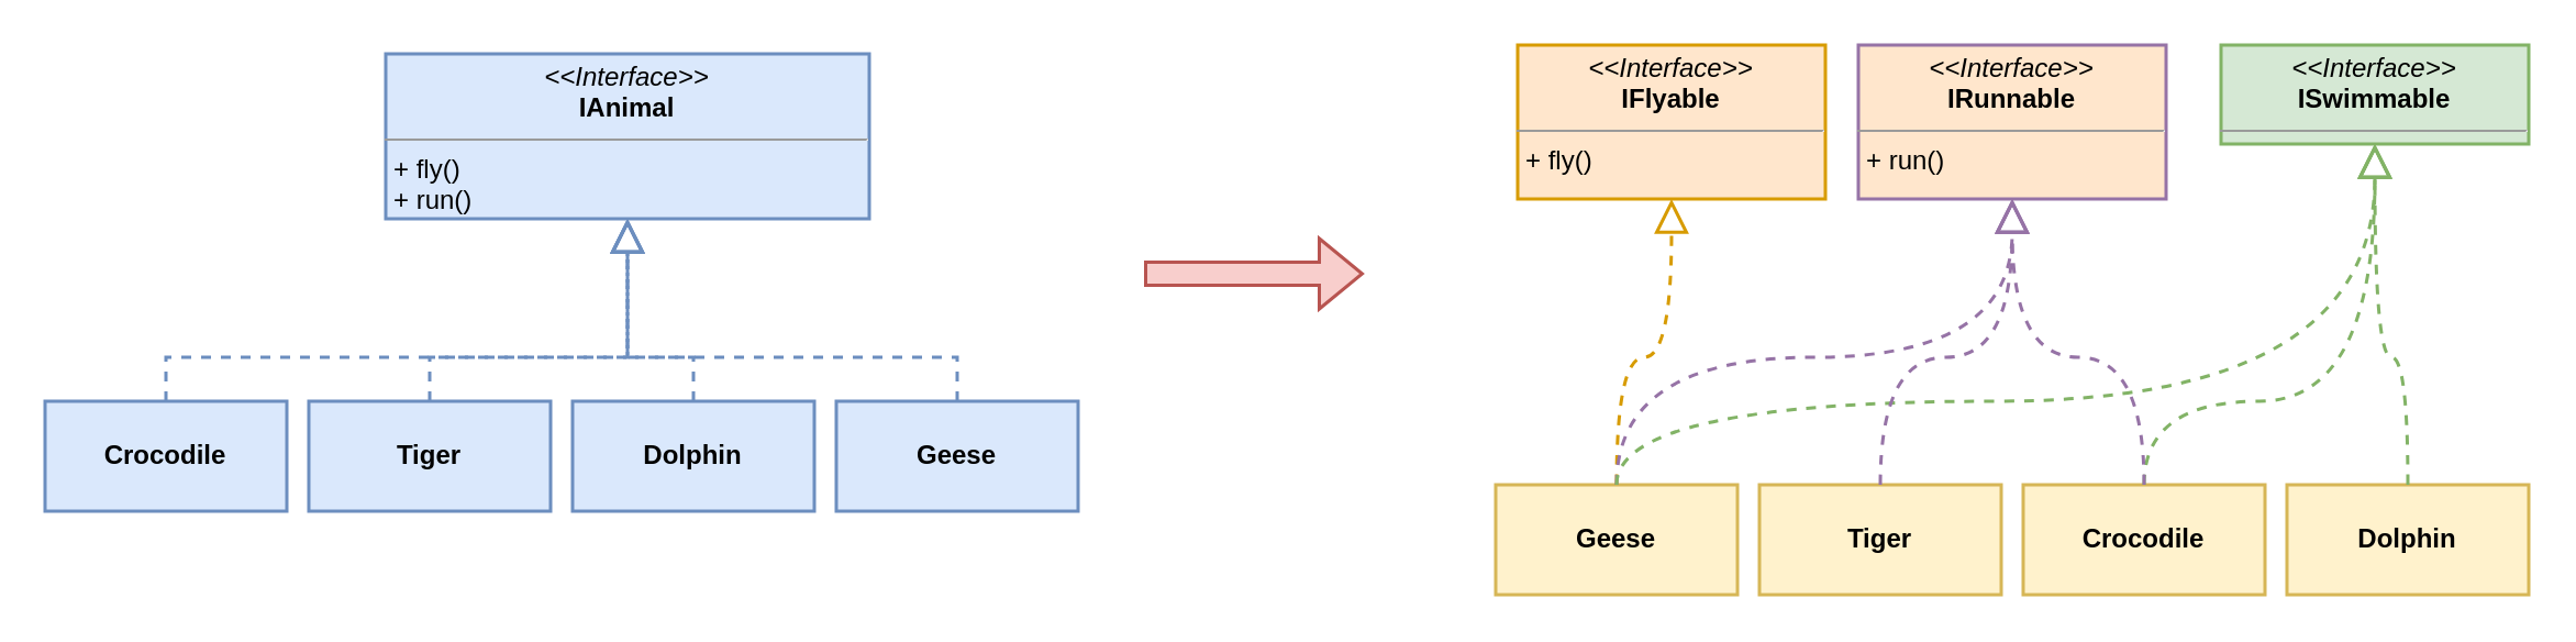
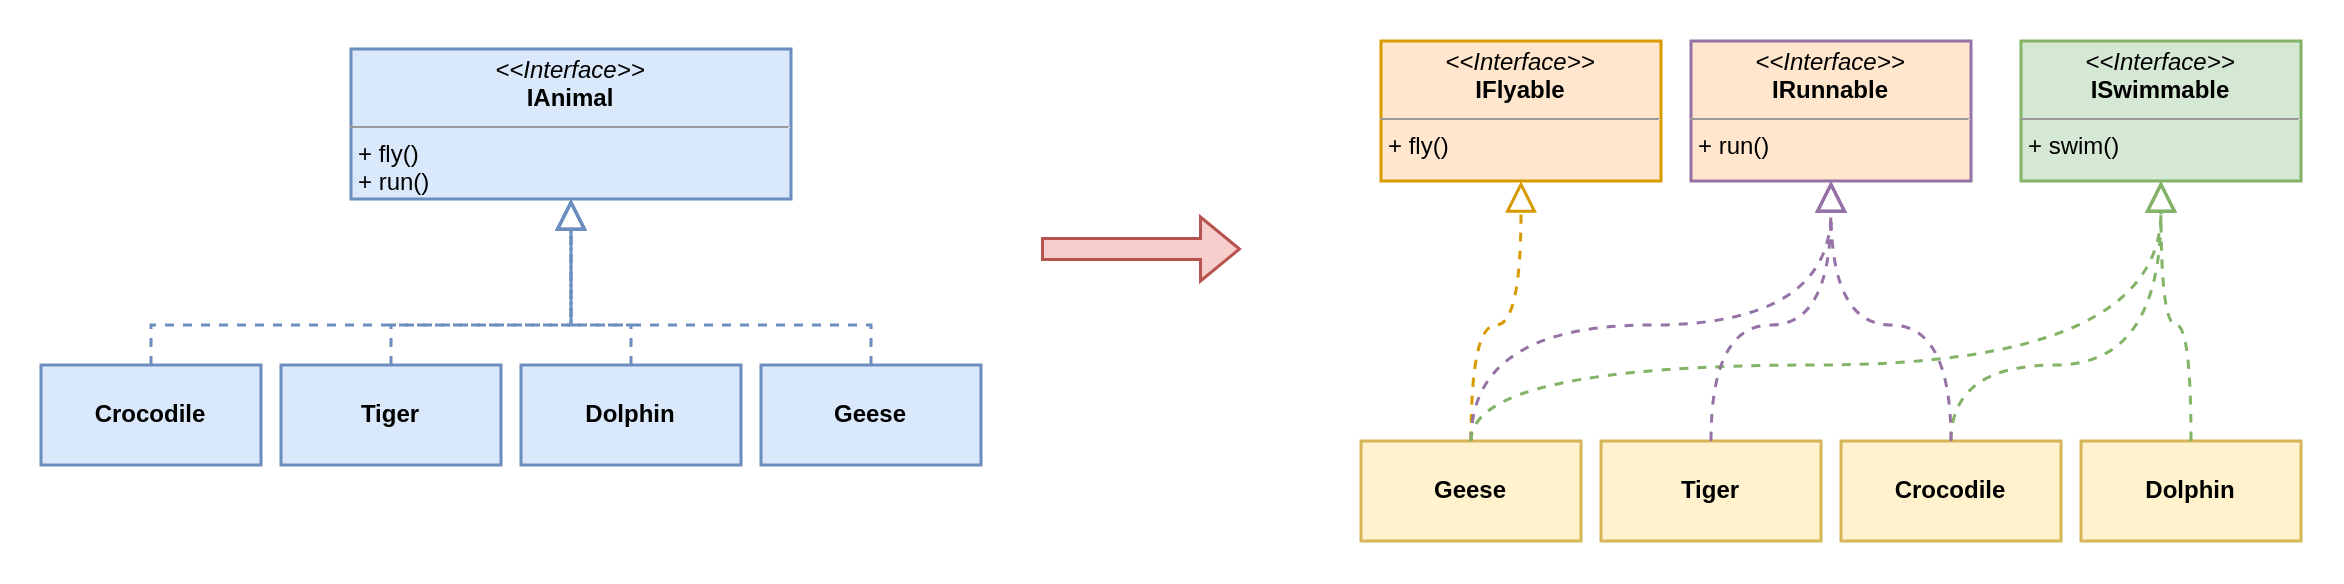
  <mxCell id="0" />
  <mxCell id="1" parent="0" />
  <mxCell id="2" value="&lt;p style=&quot;margin:0px;margin-top:4px;text-align:center;&quot;&gt;&lt;i&gt;&amp;lt;&amp;lt;Interface&amp;gt;&amp;gt;&lt;/i&gt;&lt;br&gt;&lt;b&gt;IAnimal&lt;/b&gt;&lt;/p&gt;&lt;hr size=&quot;1&quot;&gt;&lt;p style=&quot;margin:0px;margin-left:4px;&quot;&gt;+ fly()&lt;/p&gt;&lt;p style=&quot;margin:0px;margin-left:4px;&quot;&gt;+ run()&lt;/p&gt;&lt;p style=&quot;margin:0px;margin-left:4px;&quot;&gt;+ swim()&lt;/p&gt;" style="verticalAlign=top;align=left;overflow=fill;fontSize=12;fontFamily=Helvetica;html=1;whiteSpace=wrap;fillColor=#dae8fc;strokeColor=#6c8ebf;strokeWidth=1.5;" vertex="1" parent="1"><mxGeometry x="175" y="24" width="220" height="75" as="geometry" /></mxCell>
  <mxCell id="3" value="Crocodile" style="html=1;whiteSpace=wrap;fontStyle=1;fillColor=#dae8fc;strokeColor=#6c8ebf;strokeWidth=1.5;" vertex="1" parent="1"><mxGeometry x="20" y="182" width="110" height="50" as="geometry" /></mxCell>
  <mxCell id="4" value="Tiger" style="html=1;whiteSpace=wrap;fontStyle=1;fillColor=#dae8fc;strokeColor=#6c8ebf;strokeWidth=1.5;" vertex="1" parent="1"><mxGeometry x="140" y="182" width="110" height="50" as="geometry" /></mxCell>
  <mxCell id="5" value="Dolphin" style="html=1;whiteSpace=wrap;fontStyle=1;fillColor=#dae8fc;strokeColor=#6c8ebf;strokeWidth=1.5;" vertex="1" parent="1"><mxGeometry x="260" y="182" width="110" height="50" as="geometry" /></mxCell>
  <mxCell id="6" value="Geese" style="html=1;whiteSpace=wrap;fontStyle=1;fillColor=#dae8fc;strokeColor=#6c8ebf;strokeWidth=1.5;" vertex="1" parent="1"><mxGeometry x="380" y="182" width="110" height="50" as="geometry" /></mxCell>
  <mxCell id="7" value="" style="shape=flexArrow;endArrow=classic;html=1;rounded=0;fillColor=#f8cecc;strokeColor=#b85450;strokeWidth=1.5;" edge="1" parent="1"><mxGeometry width="50" height="50" relative="1" as="geometry"><mxPoint x="520" y="124" as="sourcePoint" /><mxPoint x="620" y="124" as="targetPoint" /></mxGeometry></mxCell>
  <mxCell id="8" value="" style="endArrow=block;dashed=1;endFill=0;endSize=12;html=1;rounded=0;exitX=0.5;exitY=0;exitDx=0;exitDy=0;entryX=0.5;entryY=1;entryDx=0;entryDy=0;edgeStyle=elbowEdgeStyle;elbow=vertical;fillColor=#dae8fc;strokeColor=#6c8ebf;strokeWidth=1.5;" edge="1" parent="1" source="3" target="2"><mxGeometry width="160" relative="1" as="geometry"><mxPoint x="70" y="162" as="sourcePoint" /><mxPoint x="230" y="162" as="targetPoint" /><Array as="points"><mxPoint x="170" y="162" /></Array></mxGeometry></mxCell>
  <mxCell id="9" value="" style="endArrow=block;dashed=1;endFill=0;endSize=12;html=1;rounded=0;exitX=0.5;exitY=0;exitDx=0;exitDy=0;entryX=0.5;entryY=1;entryDx=0;entryDy=0;edgeStyle=elbowEdgeStyle;elbow=vertical;fillColor=#dae8fc;strokeColor=#6c8ebf;strokeWidth=1.5;" edge="1" parent="1" source="4" target="2"><mxGeometry width="160" relative="1" as="geometry"><mxPoint x="85" y="192" as="sourcePoint" /><mxPoint x="265" y="148" as="targetPoint" /><Array as="points"><mxPoint x="230" y="162" /></Array></mxGeometry></mxCell>
  <mxCell id="10" value="" style="endArrow=block;dashed=1;endFill=0;endSize=12;html=1;rounded=0;exitX=0.5;exitY=0;exitDx=0;exitDy=0;entryX=0.5;entryY=1;entryDx=0;entryDy=0;edgeStyle=elbowEdgeStyle;elbow=vertical;fillColor=#dae8fc;strokeColor=#6c8ebf;strokeWidth=1.5;" edge="1" parent="1" source="5" target="2"><mxGeometry width="160" relative="1" as="geometry"><mxPoint x="205" y="192" as="sourcePoint" /><mxPoint x="265" y="148" as="targetPoint" /><Array as="points"><mxPoint x="280" y="162" /></Array></mxGeometry></mxCell>
  <mxCell id="11" value="" style="endArrow=block;dashed=1;endFill=0;endSize=12;html=1;rounded=0;entryX=0.5;entryY=1;entryDx=0;entryDy=0;exitX=0.5;exitY=0;exitDx=0;exitDy=0;edgeStyle=elbowEdgeStyle;elbow=vertical;fillColor=#dae8fc;strokeColor=#6c8ebf;strokeWidth=1.5;" edge="1" parent="1" source="6" target="2"><mxGeometry width="160" relative="1" as="geometry"><mxPoint x="340" y="162" as="sourcePoint" /><mxPoint x="275" y="158" as="targetPoint" /><Array as="points"><mxPoint x="350" y="162" /></Array></mxGeometry></mxCell>
  <mxCell id="12" value="&lt;p style=&quot;margin:0px;margin-top:4px;text-align:center;&quot;&gt;&lt;i&gt;&amp;lt;&amp;lt;Interface&amp;gt;&amp;gt;&lt;/i&gt;&lt;br&gt;&lt;b&gt;IFlyable&lt;/b&gt;&lt;/p&gt;&lt;hr size=&quot;1&quot;&gt;&lt;p style=&quot;margin:0px;margin-left:4px;&quot;&gt;+ fly()&lt;/p&gt;" style="verticalAlign=top;align=left;overflow=fill;fontSize=12;fontFamily=Helvetica;html=1;whiteSpace=wrap;fillColor=#ffe6cc;strokeColor=#d79b00;strokeWidth=1.5;" vertex="1" parent="1"><mxGeometry x="690" y="20" width="140" height="70" as="geometry" /></mxCell>
  <mxCell id="13" value="&lt;p style=&quot;margin:0px;margin-top:4px;text-align:center;&quot;&gt;&lt;i&gt;&amp;lt;&amp;lt;Interface&amp;gt;&amp;gt;&lt;/i&gt;&lt;br&gt;&lt;b&gt;IRunnable&lt;/b&gt;&lt;/p&gt;&lt;hr size=&quot;1&quot;&gt;&lt;p style=&quot;margin:0px;margin-left:4px;&quot;&gt;+ run()&lt;/p&gt;" style="verticalAlign=top;align=left;overflow=fill;fontSize=12;fontFamily=Helvetica;html=1;whiteSpace=wrap;fillColor=#ffe6cc;strokeColor=#9673a6;strokeWidth=1.5;" vertex="1" parent="1"><mxGeometry x="845" y="20" width="140" height="70" as="geometry" /></mxCell>
- <mxCell id="14" value="&lt;p style=&quot;margin:0px;margin-top:4px;text-align:center;&quot;&gt;&lt;i&gt;&amp;lt;&amp;lt;Interface&amp;gt;&amp;gt;&lt;/i&gt;&lt;br&gt;&lt;b&gt;ISwimmable&lt;/b&gt;&lt;/p&gt;&lt;hr size=&quot;1&quot;&gt;&lt;p style=&quot;margin:0px;margin-left:4px;&quot;&gt;+ swim()&lt;/p&gt;" style="verticalAlign=top;align=left;overflow=fill;fontSize=12;fontFamily=Helvetica;html=1;whiteSpace=wrap;fillColor=#d5e8d4;strokeColor=#82b366;strokeWidth=1.5;" vertex="1" parent="1"><mxGeometry x="1010" y="20" width="140" height="45" as="geometry" /></mxCell>
+ <mxCell id="14" value="&lt;p style=&quot;margin:0px;margin-top:4px;text-align:center;&quot;&gt;&lt;i&gt;&amp;lt;&amp;lt;Interface&amp;gt;&amp;gt;&lt;/i&gt;&lt;br&gt;&lt;b&gt;ISwimmable&lt;/b&gt;&lt;/p&gt;&lt;hr size=&quot;1&quot;&gt;&lt;p style=&quot;margin:0px;margin-left:4px;&quot;&gt;+ swim()&lt;/p&gt;" style="verticalAlign=top;align=left;overflow=fill;fontSize=12;fontFamily=Helvetica;html=1;whiteSpace=wrap;fillColor=#d5e8d4;strokeColor=#82b366;strokeWidth=1.5;" vertex="1" parent="1"><mxGeometry x="1010" y="20" width="140" height="70" as="geometry" /></mxCell>
  <mxCell id="15" value="Geese" style="html=1;whiteSpace=wrap;fontStyle=1;fillColor=#fff2cc;strokeColor=#d6b656;strokeWidth=1.5;" vertex="1" parent="1"><mxGeometry x="680" y="220" width="110" height="50" as="geometry" /></mxCell>
  <mxCell id="16" value="Tiger" style="html=1;whiteSpace=wrap;fontStyle=1;fillColor=#fff2cc;strokeColor=#d6b656;strokeWidth=1.5;" vertex="1" parent="1"><mxGeometry x="800" y="220" width="110" height="50" as="geometry" /></mxCell>
  <mxCell id="17" value="Crocodile" style="html=1;whiteSpace=wrap;fontStyle=1;fillColor=#fff2cc;strokeColor=#d6b656;strokeWidth=1.5;" vertex="1" parent="1"><mxGeometry x="920" y="220" width="110" height="50" as="geometry" /></mxCell>
  <mxCell id="18" value="Dolphin" style="html=1;whiteSpace=wrap;fontStyle=1;fillColor=#fff2cc;strokeColor=#d6b656;strokeWidth=1.5;" vertex="1" parent="1"><mxGeometry x="1040" y="220" width="110" height="50" as="geometry" /></mxCell>
  <mxCell id="19" value="" style="endArrow=block;dashed=1;endFill=0;endSize=12;html=1;entryX=0.5;entryY=1;entryDx=0;entryDy=0;exitX=0.5;exitY=0;exitDx=0;exitDy=0;fillColor=#ffe6cc;strokeColor=#d79b00;edgeStyle=elbowEdgeStyle;elbow=vertical;strokeWidth=1.5;curved=1;" edge="1" parent="1" source="15" target="12"><mxGeometry width="160" relative="1" as="geometry"><mxPoint x="920" y="142" as="sourcePoint" /><mxPoint x="1080" y="142" as="targetPoint" /><Array as="points"><mxPoint x="740" y="162" /></Array></mxGeometry></mxCell>
  <mxCell id="20" value="" style="endArrow=block;dashed=1;endFill=0;endSize=12;html=1;entryX=0.5;entryY=1;entryDx=0;entryDy=0;exitX=0.5;exitY=0;exitDx=0;exitDy=0;fillColor=#e1d5e7;strokeColor=#9673a6;edgeStyle=elbowEdgeStyle;elbow=vertical;strokeWidth=1.5;curved=1;" edge="1" parent="1" source="15" target="13"><mxGeometry width="160" relative="1" as="geometry"><mxPoint x="745" y="162" as="sourcePoint" /><mxPoint x="760" y="74" as="targetPoint" /><Array as="points"><mxPoint x="830" y="162" /><mxPoint x="830" y="152" /></Array></mxGeometry></mxCell>
  <mxCell id="21" value="" style="endArrow=block;dashed=1;endFill=0;endSize=12;html=1;entryX=0.5;entryY=1;entryDx=0;entryDy=0;exitX=0.5;exitY=0;exitDx=0;exitDy=0;edgeStyle=elbowEdgeStyle;elbow=vertical;fillColor=#d5e8d4;strokeColor=#82b366;strokeWidth=1.5;curved=1;" edge="1" parent="1" source="15" target="14"><mxGeometry width="160" relative="1" as="geometry"><mxPoint x="755" y="172" as="sourcePoint" /><mxPoint x="770" y="84" as="targetPoint" /><Array as="points"><mxPoint x="990" y="182" /><mxPoint x="920" y="162" /><mxPoint x="910" y="172" /></Array></mxGeometry></mxCell>
  <mxCell id="22" value="" style="endArrow=block;dashed=1;endFill=0;endSize=12;html=1;entryX=0.5;entryY=1;entryDx=0;entryDy=0;exitX=0.5;exitY=0;exitDx=0;exitDy=0;fillColor=#e1d5e7;strokeColor=#9673a6;edgeStyle=elbowEdgeStyle;elbow=vertical;strokeWidth=1.5;curved=1;" edge="1" parent="1" source="16" target="13"><mxGeometry width="160" relative="1" as="geometry"><mxPoint x="765" y="182" as="sourcePoint" /><mxPoint x="780" y="94" as="targetPoint" /><Array as="points"><mxPoint x="870" y="162" /><mxPoint x="890" y="172" /></Array></mxGeometry></mxCell>
  <mxCell id="23" value="" style="endArrow=block;dashed=1;endFill=0;endSize=12;html=1;entryX=0.5;entryY=1;entryDx=0;entryDy=0;exitX=0.5;exitY=0;exitDx=0;exitDy=0;edgeStyle=elbowEdgeStyle;elbow=vertical;fillColor=#d5e8d4;strokeColor=#82b366;strokeWidth=1.5;curved=1;" edge="1" parent="1" source="17" target="14"><mxGeometry width="160" relative="1" as="geometry"><mxPoint x="775" y="192" as="sourcePoint" /><mxPoint x="790" y="104" as="targetPoint" /><Array as="points"><mxPoint x="1020" y="182" /><mxPoint x="1020" y="162" /><mxPoint x="1020" y="172" /></Array></mxGeometry></mxCell>
  <mxCell id="24" value="" style="endArrow=block;dashed=1;endFill=0;endSize=12;html=1;exitX=0.5;exitY=0;exitDx=0;exitDy=0;entryX=0.5;entryY=1;entryDx=0;entryDy=0;edgeStyle=elbowEdgeStyle;elbow=vertical;fillColor=#d5e8d4;strokeColor=#82b366;strokeWidth=1.5;curved=1;" edge="1" parent="1" source="18" target="14"><mxGeometry width="160" relative="1" as="geometry"><mxPoint x="785" y="202" as="sourcePoint" /><mxPoint x="1110" y="92" as="targetPoint" /><Array as="points"><mxPoint x="1090" y="162" /></Array></mxGeometry></mxCell>
  <mxCell id="25" value="" style="endArrow=block;dashed=1;endFill=0;endSize=12;html=1;entryX=0.5;entryY=1;entryDx=0;entryDy=0;exitX=0.5;exitY=0;exitDx=0;exitDy=0;fillColor=#e1d5e7;strokeColor=#9673a6;edgeStyle=elbowEdgeStyle;elbow=vertical;strokeWidth=1.5;curved=1;" edge="1" parent="1" source="17" target="13"><mxGeometry width="160" relative="1" as="geometry"><mxPoint x="795" y="212" as="sourcePoint" /><mxPoint x="810" y="124" as="targetPoint" /><Array as="points"><mxPoint x="940" y="162" /><mxPoint x="950" y="172" /></Array></mxGeometry></mxCell>
